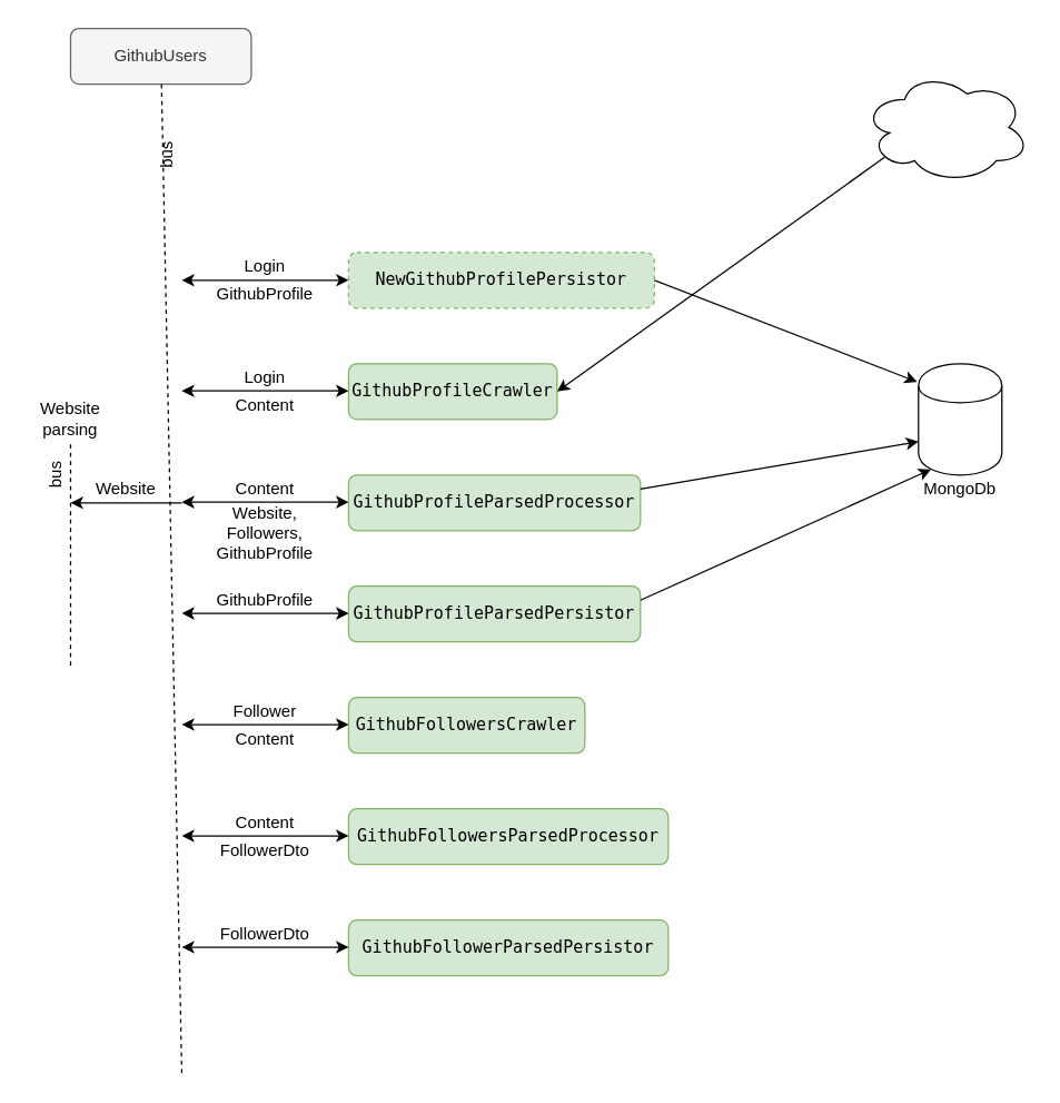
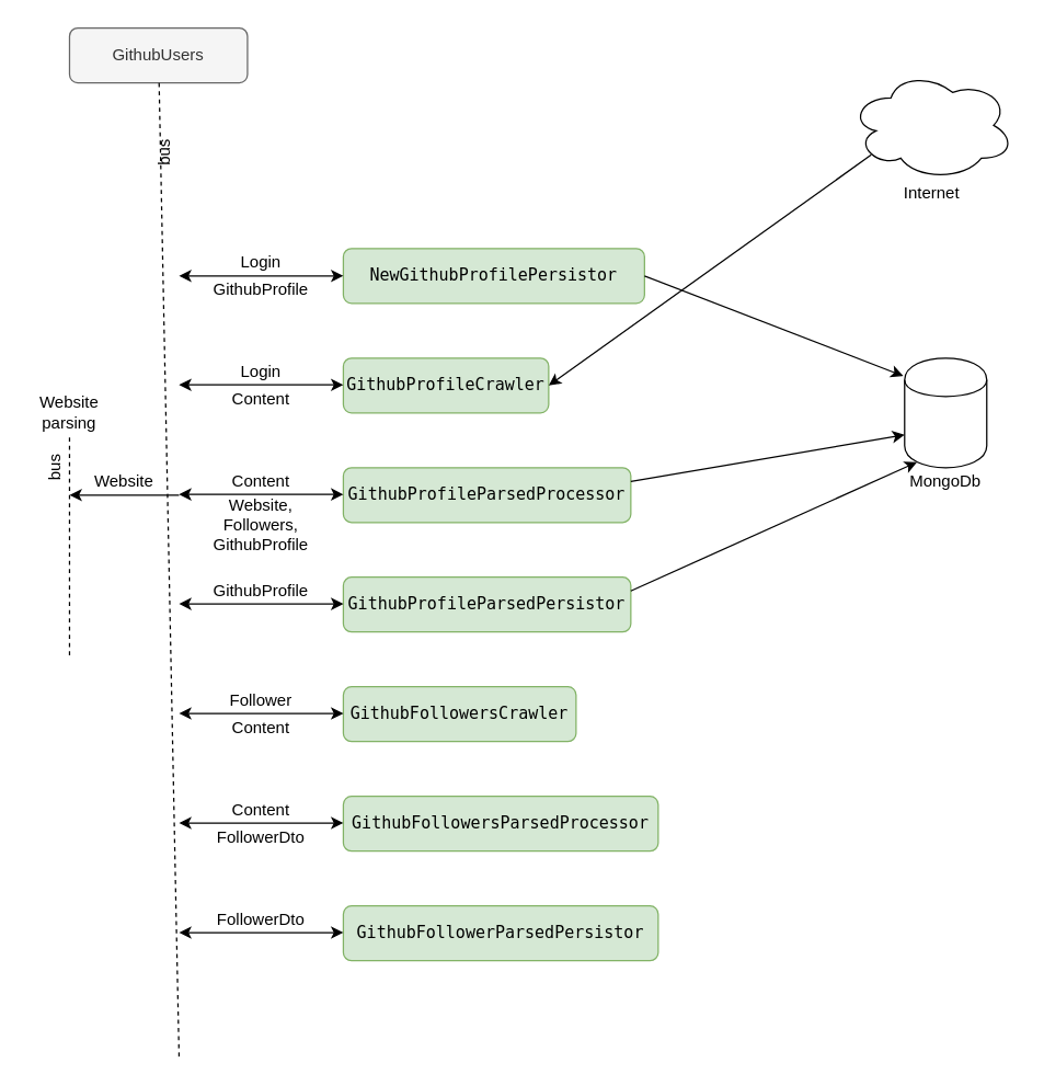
  <mxCell id="0" />
  <mxCell id="1" parent="0" />
  <mxCell id="2" value="GithubUsers" style="rounded=1;whiteSpace=wrap;html=1;fontSize=12;glass=0;strokeWidth=1;shadow=0;fillColor=#f5f5f5;strokeColor=#666666;fontColor=#333333;" parent="1" vertex="1"><mxGeometry x="50" y="20" width="130" height="40" as="geometry" /></mxCell>
  <mxCell id="3" value="&lt;pre style=&quot;font-family: &amp;#34;dejavu sans mono&amp;#34;&quot;&gt;&lt;pre style=&quot;font-family: &amp;#34;dejavu sans mono&amp;#34;&quot;&gt;GithubProfileParsedPersistor&lt;/pre&gt;&lt;/pre&gt;" style="rounded=1;whiteSpace=wrap;html=1;fontSize=12;glass=0;strokeWidth=1;shadow=0;fillColor=#d5e8d4;strokeColor=#82b366;" parent="1" vertex="1"><mxGeometry x="250" y="421" width="210" height="40" as="geometry" /></mxCell>
  <mxCell id="4" value="&lt;pre style=&quot;font-family: &amp;#34;dejavu sans mono&amp;#34;&quot;&gt;&lt;pre style=&quot;font-family: &amp;#34;dejavu sans mono&amp;#34;&quot;&gt;GithubProfileParsedProcessor&lt;/pre&gt;&lt;/pre&gt;" style="rounded=1;whiteSpace=wrap;html=1;fontSize=12;glass=0;strokeWidth=1;shadow=0;fillColor=#d5e8d4;strokeColor=#82b366;" parent="1" vertex="1"><mxGeometry x="250" y="341" width="210" height="40" as="geometry" /></mxCell>
- <mxCell id="5" value="&lt;pre&gt;&lt;pre style=&quot;font-family: &amp;#34;dejavu sans mono&amp;#34;&quot;&gt;NewGithubProfilePersistor&lt;/pre&gt;&lt;/pre&gt;" style="rounded=1;whiteSpace=wrap;html=1;fontSize=12;glass=0;strokeWidth=1;shadow=0;fillColor=#d5e8d4;strokeColor=#82b366;dashed=1;" parent="1" vertex="1"><mxGeometry x="250" y="181" width="220" height="40" as="geometry" /></mxCell>
+ <mxCell id="5" value="&lt;pre&gt;&lt;pre style=&quot;font-family: &amp;#34;dejavu sans mono&amp;#34;&quot;&gt;NewGithubProfilePersistor&lt;/pre&gt;&lt;/pre&gt;" style="rounded=1;whiteSpace=wrap;html=1;fontSize=12;glass=0;strokeWidth=1;shadow=0;fillColor=#d5e8d4;strokeColor=#82b366;" parent="1" vertex="1"><mxGeometry x="250" y="181" width="220" height="40" as="geometry" /></mxCell>
  <mxCell id="6" value="" style="shape=cylinder;whiteSpace=wrap;html=1;boundedLbl=1;backgroundOutline=1;" parent="1" vertex="1"><mxGeometry x="660" y="261" width="60" height="80" as="geometry" /></mxCell>
  <mxCell id="7" value="" style="endArrow=none;dashed=1;html=1;" parent="1" target="2" edge="1"><mxGeometry width="50" height="50" relative="1" as="geometry"><mxPoint x="130" y="771" as="sourcePoint" /><mxPoint x="50" y="101" as="targetPoint" /></mxGeometry></mxCell>
  <mxCell id="8" value="bus" style="text;html=1;strokeColor=none;fillColor=none;align=center;verticalAlign=middle;whiteSpace=wrap;rounded=0;rotation=-90;" parent="1" vertex="1"><mxGeometry x="100" y="101" width="40" height="20" as="geometry" /></mxCell>
  <mxCell id="9" value="" style="endArrow=classic;startArrow=classic;html=1;entryX=0;entryY=0.5;entryDx=0;entryDy=0;" parent="1" target="5" edge="1"><mxGeometry width="50" height="50" relative="1" as="geometry"><mxPoint x="130" y="201" as="sourcePoint" /><mxPoint x="100" y="521" as="targetPoint" /></mxGeometry></mxCell>
  <mxCell id="10" value="" style="endArrow=classic;startArrow=classic;html=1;entryX=0;entryY=0.5;entryDx=0;entryDy=0;" parent="1" edge="1"><mxGeometry width="50" height="50" relative="1" as="geometry"><mxPoint x="130" y="360.5" as="sourcePoint" /><mxPoint x="250" y="360.5" as="targetPoint" /></mxGeometry></mxCell>
  <mxCell id="11" value="" style="endArrow=classic;startArrow=classic;html=1;entryX=0;entryY=0.5;entryDx=0;entryDy=0;" parent="1" edge="1"><mxGeometry width="50" height="50" relative="1" as="geometry"><mxPoint x="130" y="440.5" as="sourcePoint" /><mxPoint x="250" y="440.5" as="targetPoint" /></mxGeometry></mxCell>
  <mxCell id="12" value="Login" style="text;html=1;strokeColor=none;fillColor=none;align=center;verticalAlign=middle;whiteSpace=wrap;rounded=0;" parent="1" vertex="1"><mxGeometry x="170" y="181" width="40" height="20" as="geometry" /></mxCell>
  <mxCell id="13" value="GithubProfile" style="text;html=1;strokeColor=none;fillColor=none;align=center;verticalAlign=middle;whiteSpace=wrap;rounded=0;" parent="1" vertex="1"><mxGeometry x="170" y="201" width="40" height="20" as="geometry" /></mxCell>
  <mxCell id="14" value="&lt;pre style=&quot;font-family: &amp;#34;dejavu sans mono&amp;#34;&quot;&gt;&lt;pre style=&quot;font-family: &amp;#34;dejavu sans mono&amp;#34;&quot;&gt;GithubProfileCrawler&lt;/pre&gt;&lt;/pre&gt;" style="rounded=1;whiteSpace=wrap;html=1;fontSize=12;glass=0;strokeWidth=1;shadow=0;fillColor=#d5e8d4;strokeColor=#82b366;" parent="1" vertex="1"><mxGeometry x="250" y="261" width="150" height="40" as="geometry" /></mxCell>
  <mxCell id="15" value="" style="endArrow=classic;startArrow=classic;html=1;entryX=0;entryY=0.5;entryDx=0;entryDy=0;" parent="1" edge="1"><mxGeometry width="50" height="50" relative="1" as="geometry"><mxPoint x="130" y="280.5" as="sourcePoint" /><mxPoint x="250" y="280.5" as="targetPoint" /></mxGeometry></mxCell>
  <mxCell id="16" value="Login" style="text;html=1;strokeColor=none;fillColor=none;align=center;verticalAlign=middle;whiteSpace=wrap;rounded=0;" parent="1" vertex="1"><mxGeometry x="170" y="261" width="40" height="20" as="geometry" /></mxCell>
  <mxCell id="17" value="Content" style="text;html=1;strokeColor=none;fillColor=none;align=center;verticalAlign=middle;whiteSpace=wrap;rounded=0;" parent="1" vertex="1"><mxGeometry x="170" y="281" width="40" height="20" as="geometry" /></mxCell>
  <mxCell id="18" value="Content" style="text;html=1;strokeColor=none;fillColor=none;align=center;verticalAlign=middle;whiteSpace=wrap;rounded=0;" parent="1" vertex="1"><mxGeometry x="170" y="341" width="40" height="20" as="geometry" /></mxCell>
  <mxCell id="19" value="Website, Followers,&lt;br&gt;GithubProfile" style="text;html=1;strokeColor=none;fillColor=none;align=center;verticalAlign=middle;whiteSpace=wrap;rounded=0;" parent="1" vertex="1"><mxGeometry x="170" y="373" width="40" height="20" as="geometry" /></mxCell>
  <mxCell id="20" value="GithubProfile" style="text;html=1;strokeColor=none;fillColor=none;align=center;verticalAlign=middle;whiteSpace=wrap;rounded=0;" parent="1" vertex="1"><mxGeometry x="170" y="421" width="40" height="20" as="geometry" /></mxCell>
  <mxCell id="21" value="MongoDb" style="text;html=1;strokeColor=none;fillColor=none;align=center;verticalAlign=middle;whiteSpace=wrap;rounded=0;" parent="1" vertex="1"><mxGeometry x="670" y="341" width="40" height="20" as="geometry" /></mxCell>
  <mxCell id="22" value="" style="endArrow=classic;html=1;exitX=1;exitY=0.5;exitDx=0;exitDy=0;entryX=-0.017;entryY=0.163;entryDx=0;entryDy=0;entryPerimeter=0;" parent="1" target="6" edge="1" source="5"><mxGeometry width="50" height="50" relative="1" as="geometry"><mxPoint x="400" y="201" as="sourcePoint" /><mxPoint x="480" y="131" as="targetPoint" /></mxGeometry></mxCell>
  <mxCell id="23" value="" style="ellipse;shape=cloud;whiteSpace=wrap;html=1;" parent="1" vertex="1"><mxGeometry x="620" y="51" width="120" height="80" as="geometry" /></mxCell>
+ <mxCell id="24" value="Internet" style="text;html=1;strokeColor=none;fillColor=none;align=center;verticalAlign=middle;whiteSpace=wrap;rounded=0;" parent="1" vertex="1"><mxGeometry x="660" y="131" width="40" height="20" as="geometry" /></mxCell>
  <mxCell id="25" value="" style="endArrow=classic;html=1;exitX=0.13;exitY=0.77;exitDx=0;exitDy=0;exitPerimeter=0;entryX=1;entryY=0.5;entryDx=0;entryDy=0;" parent="1" source="23" target="14" edge="1"><mxGeometry width="50" height="50" relative="1" as="geometry"><mxPoint x="50" y="631" as="sourcePoint" /><mxPoint x="100" y="581" as="targetPoint" /></mxGeometry></mxCell>
  <mxCell id="26" value="" style="endArrow=classic;html=1;exitX=1;exitY=0.25;exitDx=0;exitDy=0;entryX=0;entryY=0.7;entryDx=0;entryDy=0;" parent="1" source="4" target="6" edge="1"><mxGeometry width="50" height="50" relative="1" as="geometry"><mxPoint x="50" y="631" as="sourcePoint" /><mxPoint x="100" y="581" as="targetPoint" /></mxGeometry></mxCell>
  <mxCell id="27" value="" style="endArrow=classic;html=1;entryX=0.15;entryY=0.95;entryDx=0;entryDy=0;entryPerimeter=0;exitX=1;exitY=0.25;exitDx=0;exitDy=0;" parent="1" source="3" target="6" edge="1"><mxGeometry width="50" height="50" relative="1" as="geometry"><mxPoint x="50" y="571" as="sourcePoint" /><mxPoint x="100" y="521" as="targetPoint" /></mxGeometry></mxCell>
  <mxCell id="28" value="" style="endArrow=none;dashed=1;html=1;" edge="1" parent="1"><mxGeometry width="50" height="50" relative="1" as="geometry"><mxPoint x="50" y="478" as="sourcePoint" /><mxPoint x="50" y="318" as="targetPoint" /></mxGeometry></mxCell>
  <mxCell id="29" value="Website parsing" style="text;html=1;strokeColor=none;fillColor=none;align=center;verticalAlign=middle;whiteSpace=wrap;rounded=0;" vertex="1" parent="1"><mxGeometry x="30" y="291" width="40" height="20" as="geometry" /></mxCell>
  <mxCell id="30" value="" style="endArrow=classic;html=1;" edge="1" parent="1"><mxGeometry width="50" height="50" relative="1" as="geometry"><mxPoint x="130" y="361" as="sourcePoint" /><mxPoint x="50" y="361" as="targetPoint" /></mxGeometry></mxCell>
  <mxCell id="31" value="Website" style="text;html=1;strokeColor=none;fillColor=none;align=center;verticalAlign=middle;whiteSpace=wrap;rounded=0;" vertex="1" parent="1"><mxGeometry x="70" y="341" width="40" height="20" as="geometry" /></mxCell>
  <mxCell id="32" value="bus" style="text;html=1;strokeColor=none;fillColor=none;align=center;verticalAlign=middle;whiteSpace=wrap;rounded=0;rotation=-90;" vertex="1" parent="1"><mxGeometry x="20" y="331" width="40" height="20" as="geometry" /></mxCell>
  <mxCell id="33" value="Follower" style="text;html=1;strokeColor=none;fillColor=none;align=center;verticalAlign=middle;whiteSpace=wrap;rounded=0;" vertex="1" parent="1"><mxGeometry x="170" y="501" width="40" height="20" as="geometry" /></mxCell>
  <mxCell id="34" value="Content" style="text;html=1;strokeColor=none;fillColor=none;align=center;verticalAlign=middle;whiteSpace=wrap;rounded=0;" vertex="1" parent="1"><mxGeometry x="170" y="521" width="40" height="20" as="geometry" /></mxCell>
  <mxCell id="35" value="&lt;pre style=&quot;font-family: &amp;#34;dejavu sans mono&amp;#34;&quot;&gt;&lt;pre style=&quot;font-family: &amp;#34;dejavu sans mono&amp;#34;&quot;&gt;&lt;pre style=&quot;font-family: &amp;#34;dejavu sans mono&amp;#34;&quot;&gt;GithubFollowersCrawler&lt;/pre&gt;&lt;/pre&gt;&lt;/pre&gt;" style="rounded=1;whiteSpace=wrap;html=1;fontSize=12;glass=0;strokeWidth=1;shadow=0;fillColor=#d5e8d4;strokeColor=#82b366;" vertex="1" parent="1"><mxGeometry x="250" y="501" width="170" height="40" as="geometry" /></mxCell>
  <mxCell id="36" value="" style="endArrow=classic;startArrow=classic;html=1;entryX=0;entryY=0.5;entryDx=0;entryDy=0;" edge="1" parent="1"><mxGeometry width="50" height="50" relative="1" as="geometry"><mxPoint x="130" y="520.5" as="sourcePoint" /><mxPoint x="250" y="520.5" as="targetPoint" /></mxGeometry></mxCell>
  <mxCell id="37" value="Content" style="text;html=1;strokeColor=none;fillColor=none;align=center;verticalAlign=middle;whiteSpace=wrap;rounded=0;" vertex="1" parent="1"><mxGeometry x="170" y="581" width="40" height="20" as="geometry" /></mxCell>
  <mxCell id="38" value="FollowerDto" style="text;html=1;strokeColor=none;fillColor=none;align=center;verticalAlign=middle;whiteSpace=wrap;rounded=0;" vertex="1" parent="1"><mxGeometry x="170" y="601" width="40" height="20" as="geometry" /></mxCell>
  <mxCell id="39" value="&lt;pre style=&quot;font-family: &amp;#34;dejavu sans mono&amp;#34;&quot;&gt;&lt;pre style=&quot;font-family: &amp;#34;dejavu sans mono&amp;#34;&quot;&gt;&lt;pre style=&quot;font-family: &amp;#34;dejavu sans mono&amp;#34;&quot;&gt;&lt;pre style=&quot;font-family: &amp;#34;dejavu sans mono&amp;#34;&quot;&gt;GithubFollowersParsedProcessor&lt;/pre&gt;&lt;/pre&gt;&lt;/pre&gt;&lt;/pre&gt;" style="rounded=1;whiteSpace=wrap;html=1;fontSize=12;glass=0;strokeWidth=1;shadow=0;fillColor=#d5e8d4;strokeColor=#82b366;" vertex="1" parent="1"><mxGeometry x="250" y="581" width="230" height="40" as="geometry" /></mxCell>
  <mxCell id="40" value="" style="endArrow=classic;startArrow=classic;html=1;entryX=0;entryY=0.5;entryDx=0;entryDy=0;" edge="1" parent="1"><mxGeometry width="50" height="50" relative="1" as="geometry"><mxPoint x="130" y="600.5" as="sourcePoint" /><mxPoint x="250" y="600.5" as="targetPoint" /></mxGeometry></mxCell>
  <mxCell id="41" value="FollowerDto" style="text;html=1;strokeColor=none;fillColor=none;align=center;verticalAlign=middle;whiteSpace=wrap;rounded=0;" vertex="1" parent="1"><mxGeometry x="170" y="661" width="40" height="20" as="geometry" /></mxCell>
  <mxCell id="42" value="&lt;pre style=&quot;font-family: &amp;#34;dejavu sans mono&amp;#34;&quot;&gt;&lt;pre style=&quot;font-family: &amp;#34;dejavu sans mono&amp;#34;&quot;&gt;&lt;pre style=&quot;font-family: &amp;#34;dejavu sans mono&amp;#34;&quot;&gt;&lt;pre style=&quot;font-family: &amp;#34;dejavu sans mono&amp;#34;&quot;&gt;&lt;pre style=&quot;font-family: &amp;#34;dejavu sans mono&amp;#34;&quot;&gt;GithubFollowerParsedPersistor&lt;/pre&gt;&lt;/pre&gt;&lt;/pre&gt;&lt;/pre&gt;&lt;/pre&gt;" style="rounded=1;whiteSpace=wrap;html=1;fontSize=12;glass=0;strokeWidth=1;shadow=0;fillColor=#d5e8d4;strokeColor=#82b366;" vertex="1" parent="1"><mxGeometry x="250" y="661" width="230" height="40" as="geometry" /></mxCell>
  <mxCell id="43" value="" style="endArrow=classic;startArrow=classic;html=1;entryX=0;entryY=0.5;entryDx=0;entryDy=0;" edge="1" parent="1"><mxGeometry width="50" height="50" relative="1" as="geometry"><mxPoint x="130" y="680.5" as="sourcePoint" /><mxPoint x="250" y="680.5" as="targetPoint" /></mxGeometry></mxCell>
